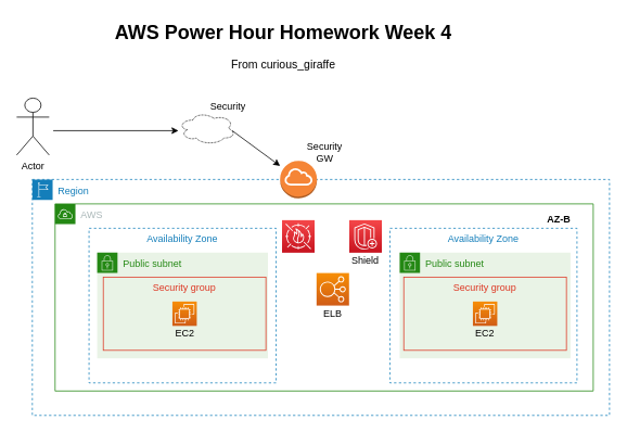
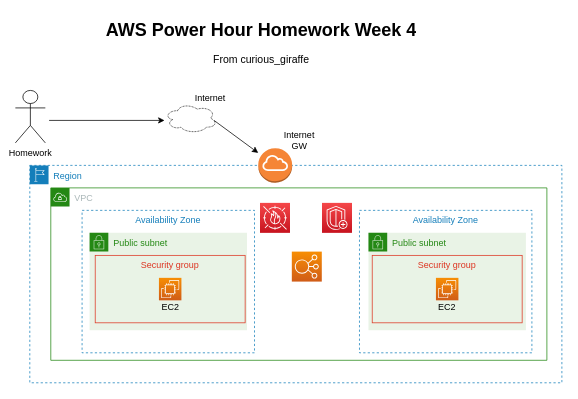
  <mxCell id="0" />
  <mxCell id="1" parent="0" />
  <mxCell id="2" value="Region" style="points=[[0,0],[0.25,0],[0.5,0],[0.75,0],[1,0],[1,0.25],[1,0.5],[1,0.75],[1,1],[0.75,1],[0.5,1],[0.25,1],[0,1],[0,0.75],[0,0.5],[0,0.25]];outlineConnect=0;gradientColor=none;html=1;whiteSpace=wrap;fontSize=12;fontStyle=0;shape=mxgraph.aws4.group;grIcon=mxgraph.aws4.group_region;strokeColor=#147EBA;fillColor=none;verticalAlign=top;align=left;spacingLeft=30;fontColor=#147EBA;dashed=1;" vertex="1" parent="1"><mxGeometry x="39.25" y="220" width="709.75" height="290" as="geometry" /></mxCell>
- <mxCell id="3" value="AWS" style="points=[[0,0],[0.25,0],[0.5,0],[0.75,0],[1,0],[1,0.25],[1,0.5],[1,0.75],[1,1],[0.75,1],[0.5,1],[0.25,1],[0,1],[0,0.75],[0,0.5],[0,0.25]];outlineConnect=0;gradientColor=none;html=1;whiteSpace=wrap;fontSize=12;fontStyle=0;shape=mxgraph.aws4.group;grIcon=mxgraph.aws4.group_vpc;strokeColor=#248814;fillColor=none;verticalAlign=top;align=left;spacingLeft=30;fontColor=#AAB7B8;dashed=0;" vertex="1" parent="1"><mxGeometry x="67.25" y="250" width="661.75" height="230" as="geometry" /></mxCell>
+ <mxCell id="3" value="VPC" style="points=[[0,0],[0.25,0],[0.5,0],[0.75,0],[1,0],[1,0.25],[1,0.5],[1,0.75],[1,1],[0.75,1],[0.5,1],[0.25,1],[0,1],[0,0.75],[0,0.5],[0,0.25]];outlineConnect=0;gradientColor=none;html=1;whiteSpace=wrap;fontSize=12;fontStyle=0;shape=mxgraph.aws4.group;grIcon=mxgraph.aws4.group_vpc;strokeColor=#248814;fillColor=none;verticalAlign=top;align=left;spacingLeft=30;fontColor=#AAB7B8;dashed=0;" vertex="1" parent="1"><mxGeometry x="67.25" y="250" width="661.75" height="230" as="geometry" /></mxCell>
  <mxCell id="4" value="Availability Zone" style="fillColor=none;strokeColor=#147EBA;dashed=1;verticalAlign=top;fontStyle=0;fontColor=#147EBA;" vertex="1" parent="1"><mxGeometry x="479" y="280" width="230" height="190" as="geometry" /></mxCell>
  <mxCell id="5" value="Public subnet" style="points=[[0,0],[0.25,0],[0.5,0],[0.75,0],[1,0],[1,0.25],[1,0.5],[1,0.75],[1,1],[0.75,1],[0.5,1],[0.25,1],[0,1],[0,0.75],[0,0.5],[0,0.25]];outlineConnect=0;gradientColor=none;html=1;whiteSpace=wrap;fontSize=12;fontStyle=0;shape=mxgraph.aws4.group;grIcon=mxgraph.aws4.group_security_group;grStroke=0;strokeColor=#248814;fillColor=#E9F3E6;verticalAlign=top;align=left;spacingLeft=30;fontColor=#248814;dashed=0;" vertex="1" parent="1"><mxGeometry x="491" y="310" width="210" height="130" as="geometry" /></mxCell>
  <mxCell id="6" value="Security group" style="fillColor=none;strokeColor=#DD3522;verticalAlign=top;fontStyle=0;fontColor=#DD3522;" vertex="1" parent="1"><mxGeometry x="496" y="340" width="200" height="90" as="geometry" /></mxCell>
  <mxCell id="7" value="Public subnet" style="points=[[0,0],[0.25,0],[0.5,0],[0.75,0],[1,0],[1,0.25],[1,0.5],[1,0.75],[1,1],[0.75,1],[0.5,1],[0.25,1],[0,1],[0,0.75],[0,0.5],[0,0.25]];outlineConnect=0;gradientColor=none;html=1;whiteSpace=wrap;fontSize=12;fontStyle=0;shape=mxgraph.aws4.group;grIcon=mxgraph.aws4.group_security_group;grStroke=0;strokeColor=#248814;fillColor=#E9F3E6;verticalAlign=top;align=left;spacingLeft=30;fontColor=#248814;dashed=0;" vertex="1" parent="1"><mxGeometry x="119" y="310" width="210" height="130" as="geometry" /></mxCell>
  <mxCell id="8" value="Security group" style="fillColor=none;strokeColor=#DD3522;verticalAlign=top;fontStyle=0;fontColor=#DD3522;" vertex="1" parent="1"><mxGeometry x="126.5" y="340" width="200" height="90" as="geometry" /></mxCell>
  <mxCell id="9" value="Availability Zone" style="fillColor=none;strokeColor=#147EBA;dashed=1;verticalAlign=top;fontStyle=0;fontColor=#147EBA;" vertex="1" parent="1"><mxGeometry x="109" y="280" width="230" height="190" as="geometry" /></mxCell>
  <mxCell id="10" value="&lt;h1&gt;AWS Power Hour Homework Week 4&lt;/h1&gt;&lt;div style=&quot;text-align: center&quot;&gt;&lt;font style=&quot;font-size: 14px&quot;&gt;From curious_giraffe&lt;/font&gt;&lt;/div&gt;" style="text;html=1;strokeColor=none;fillColor=none;spacing=5;spacingTop=-20;whiteSpace=wrap;overflow=hidden;rounded=0;dashed=1;dashPattern=1 1;" vertex="1" parent="1"><mxGeometry x="136" y="20" width="440" height="80" as="geometry" /></mxCell>
  <mxCell id="11" value="EC2" style="text;html=1;strokeColor=none;fillColor=none;align=center;verticalAlign=middle;whiteSpace=wrap;rounded=0;dashed=1;dashPattern=1 1;" vertex="1" parent="1"><mxGeometry x="206.5" y="400" width="40" height="20" as="geometry" /></mxCell>
- <mxCell id="12" value="AZ-B" style="text;html=1;strokeColor=none;fillColor=none;align=center;verticalAlign=middle;whiteSpace=wrap;rounded=0;dashed=1;dashPattern=1 1;fontStyle=1" vertex="1" parent="1"><mxGeometry x="667.25" y="260" width="40" height="20" as="geometry" /></mxCell>
  <mxCell id="13" value="" style="outlineConnect=0;dashed=0;verticalLabelPosition=bottom;verticalAlign=top;align=center;html=1;shape=mxgraph.aws3.internet_gateway;fillColor=#F58536;gradientColor=none;dashPattern=1 1;" vertex="1" parent="1"><mxGeometry x="344" y="197" width="45.25" height="46" as="geometry" /></mxCell>
- <mxCell id="14" value="Security GW" style="text;html=1;strokeColor=none;fillColor=none;align=center;verticalAlign=middle;whiteSpace=wrap;rounded=0;dashed=1;dashPattern=1 1;" vertex="1" parent="1"><mxGeometry x="379" y="177" width="40" height="20" as="geometry" /></mxCell>
+ <mxCell id="14" value="Internet GW" style="text;html=1;strokeColor=none;fillColor=none;align=center;verticalAlign=middle;whiteSpace=wrap;rounded=0;dashed=1;dashPattern=1 1;" vertex="1" parent="1"><mxGeometry x="379" y="177" width="40" height="20" as="geometry" /></mxCell>
  <mxCell id="15" value="" style="ellipse;shape=cloud;whiteSpace=wrap;html=1;dashed=1;dashPattern=1 1;fillColor=none;" vertex="1" parent="1"><mxGeometry x="219" y="137" width="70" height="40" as="geometry" /></mxCell>
- <mxCell id="16" value="Security" style="text;html=1;strokeColor=none;fillColor=none;align=center;verticalAlign=middle;whiteSpace=wrap;rounded=0;dashed=1;dashPattern=1 1;" vertex="1" parent="1"><mxGeometry x="260.25" y="120" width="40" height="20" as="geometry" /></mxCell>
+ <mxCell id="16" value="Internet" style="text;html=1;strokeColor=none;fillColor=none;align=center;verticalAlign=middle;whiteSpace=wrap;rounded=0;dashed=1;dashPattern=1 1;" vertex="1" parent="1"><mxGeometry x="260.25" y="120" width="40" height="20" as="geometry" /></mxCell>
  <mxCell id="17" value="" style="endArrow=classic;html=1;" edge="1" parent="1" target="13"><mxGeometry width="50" height="50" relative="1" as="geometry"><mxPoint x="285" y="160" as="sourcePoint" /><mxPoint x="335" y="110" as="targetPoint" /></mxGeometry></mxCell>
  <mxCell id="18" value="" style="endArrow=classic;html=1;entryX=0;entryY=0.575;entryDx=0;entryDy=0;entryPerimeter=0;" edge="1" parent="1" target="15"><mxGeometry width="50" height="50" relative="1" as="geometry"><mxPoint x="65" y="160" as="sourcePoint" /><mxPoint x="115" y="110" as="targetPoint" /></mxGeometry></mxCell>
  <mxCell id="19" value="EC2" style="text;html=1;strokeColor=none;fillColor=none;align=center;verticalAlign=middle;whiteSpace=wrap;rounded=0;dashed=1;dashPattern=1 1;" vertex="1" parent="1"><mxGeometry x="576" y="400" width="40" height="20" as="geometry" /></mxCell>
- <mxCell id="20" value="Actor" style="shape=umlActor;verticalLabelPosition=bottom;verticalAlign=top;html=1;outlineConnect=0;" vertex="1" parent="1"><mxGeometry x="20" y="120" width="40" height="70" as="geometry" /></mxCell>
+ <mxCell id="20" value="Homework" style="shape=umlActor;verticalLabelPosition=bottom;verticalAlign=top;html=1;outlineConnect=0;" vertex="1" parent="1"><mxGeometry x="20" y="120" width="40" height="70" as="geometry" /></mxCell>
  <mxCell id="21" value="" style="outlineConnect=0;fontColor=#232F3E;gradientColor=#F54749;gradientDirection=north;fillColor=#C7131F;strokeColor=#ffffff;dashed=0;verticalLabelPosition=bottom;verticalAlign=top;align=center;html=1;fontSize=12;fontStyle=0;aspect=fixed;shape=mxgraph.aws4.resourceIcon;resIcon=mxgraph.aws4.waf;" vertex="1" parent="1"><mxGeometry x="346.32" y="270" width="40" height="40" as="geometry" /></mxCell>
  <mxCell id="22" value="" style="outlineConnect=0;fontColor=#232F3E;gradientColor=#F54749;gradientDirection=north;fillColor=#C7131F;strokeColor=#ffffff;dashed=0;verticalLabelPosition=bottom;verticalAlign=top;align=center;html=1;fontSize=12;fontStyle=0;aspect=fixed;shape=mxgraph.aws4.resourceIcon;resIcon=mxgraph.aws4.shield;" vertex="1" parent="1"><mxGeometry x="429" y="270" width="40" height="40" as="geometry" /></mxCell>
- <mxCell id="23" value="Shield" style="text;html=1;strokeColor=none;fillColor=none;align=center;verticalAlign=middle;whiteSpace=wrap;rounded=0;" vertex="1" parent="1"><mxGeometry x="429" y="310" width="40" height="20" as="geometry" /></mxCell>
- <mxCell id="24" value="ELB" style="text;html=1;strokeColor=none;fillColor=none;align=center;verticalAlign=middle;whiteSpace=wrap;rounded=0;dashed=1;dashPattern=1 1;" vertex="1" parent="1"><mxGeometry x="389" y="375" width="40" height="20" as="geometry" /></mxCell>
  <mxCell id="25" value="" style="outlineConnect=0;fontColor=#232F3E;gradientColor=#F78E04;gradientDirection=north;fillColor=#D05C17;strokeColor=#ffffff;dashed=0;verticalLabelPosition=bottom;verticalAlign=top;align=center;html=1;fontSize=12;fontStyle=0;aspect=fixed;shape=mxgraph.aws4.resourceIcon;resIcon=mxgraph.aws4.ec2;" vertex="1" parent="1"><mxGeometry x="211.5" y="370" width="30" height="30" as="geometry" /></mxCell>
  <mxCell id="26" value="" style="outlineConnect=0;fontColor=#232F3E;gradientColor=#F78E04;gradientDirection=north;fillColor=#D05C17;strokeColor=#ffffff;dashed=0;verticalLabelPosition=bottom;verticalAlign=top;align=center;html=1;fontSize=12;fontStyle=0;aspect=fixed;shape=mxgraph.aws4.resourceIcon;resIcon=mxgraph.aws4.ec2;" vertex="1" parent="1"><mxGeometry x="581" y="370" width="30" height="30" as="geometry" /></mxCell>
  <mxCell id="27" value="" style="outlineConnect=0;fontColor=#232F3E;gradientColor=#F78E04;gradientDirection=north;fillColor=#D05C17;strokeColor=#ffffff;dashed=0;verticalLabelPosition=bottom;verticalAlign=top;align=center;html=1;fontSize=12;fontStyle=0;aspect=fixed;shape=mxgraph.aws4.resourceIcon;resIcon=mxgraph.aws4.elastic_load_balancing;" vertex="1" parent="1"><mxGeometry x="388.75" y="335" width="40" height="40" as="geometry" /></mxCell>
